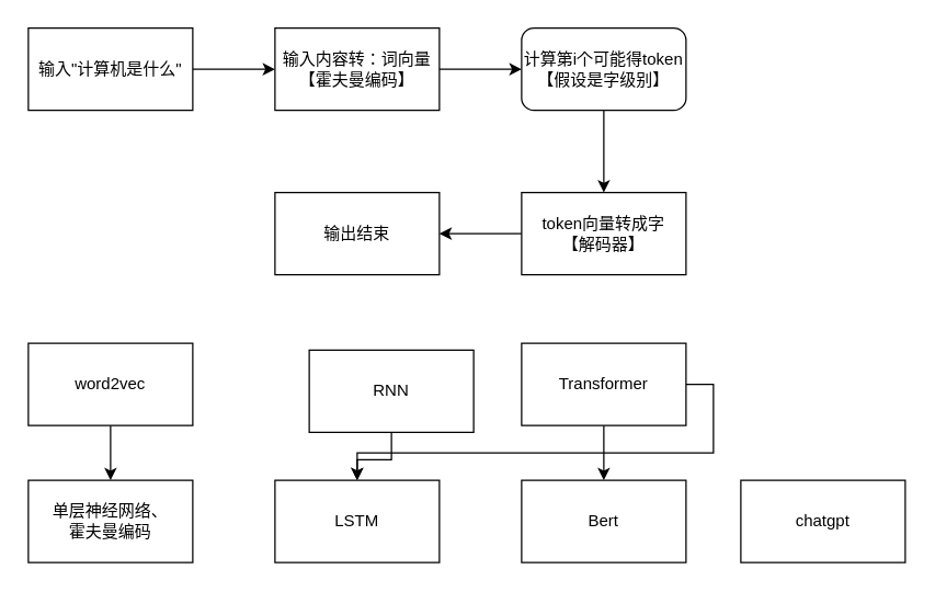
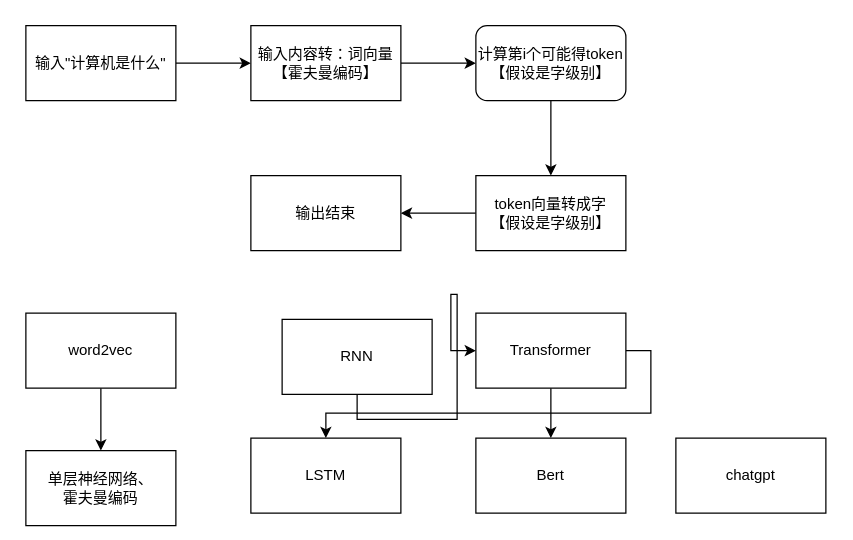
  <mxCell id="0" />
  <mxCell id="1" parent="0" />
  <mxCell id="2" style="edgeStyle=orthogonalEdgeStyle;rounded=0;orthogonalLoop=1;jettySize=auto;html=1;exitX=1;exitY=0.5;exitDx=0;exitDy=0;entryX=0;entryY=0.5;entryDx=0;entryDy=0;" edge="1" parent="1" source="3" target="5"><mxGeometry relative="1" as="geometry" /></mxCell>
  <mxCell id="3" value="输入&quot;计算机是什么&quot;" style="rounded=0;whiteSpace=wrap;html=1;" vertex="1" parent="1"><mxGeometry x="20" y="20" width="120" height="60" as="geometry" /></mxCell>
  <mxCell id="4" style="edgeStyle=orthogonalEdgeStyle;rounded=0;orthogonalLoop=1;jettySize=auto;html=1;exitX=1;exitY=0.5;exitDx=0;exitDy=0;entryX=0;entryY=0.5;entryDx=0;entryDy=0;" edge="1" parent="1" source="5" target="7"><mxGeometry relative="1" as="geometry" /></mxCell>
  <mxCell id="5" value="输入内容转：词向量【霍夫曼编码】" style="rounded=0;whiteSpace=wrap;html=1;" vertex="1" parent="1"><mxGeometry x="200" y="20" width="120" height="60" as="geometry" /></mxCell>
  <mxCell id="6" style="edgeStyle=orthogonalEdgeStyle;rounded=0;orthogonalLoop=1;jettySize=auto;html=1;exitX=0.5;exitY=1;exitDx=0;exitDy=0;entryX=0.5;entryY=0;entryDx=0;entryDy=0;" edge="1" parent="1" source="7" target="9"><mxGeometry relative="1" as="geometry" /></mxCell>
  <mxCell id="7" value="计算第i个可能得token【假设是字级别】" style="whiteSpace=wrap;html=1;rounded=1;" vertex="1" parent="1"><mxGeometry x="380" y="20" width="120" height="60" as="geometry" /></mxCell>
  <mxCell id="8" style="edgeStyle=orthogonalEdgeStyle;rounded=0;orthogonalLoop=1;jettySize=auto;html=1;exitX=0;exitY=0.5;exitDx=0;exitDy=0;entryX=1;entryY=0.5;entryDx=0;entryDy=0;" edge="1" parent="1" source="9" target="10"><mxGeometry relative="1" as="geometry" /></mxCell>
- <mxCell id="9" value="token向量转成字&lt;br&gt;【解码器】" style="rounded=0;whiteSpace=wrap;html=1;" vertex="1" parent="1"><mxGeometry x="380" y="140" width="120" height="60" as="geometry" /></mxCell>
+ <mxCell id="9" value="token向量转成字&lt;br&gt;【假设是字级别】" style="rounded=0;whiteSpace=wrap;html=1;" vertex="1" parent="1"><mxGeometry x="380" y="140" width="120" height="60" as="geometry" /></mxCell>
  <mxCell id="10" value="输出结束" style="rounded=0;whiteSpace=wrap;html=1;" vertex="1" parent="1"><mxGeometry x="200" y="140" width="120" height="60" as="geometry" /></mxCell>
  <mxCell id="11" style="edgeStyle=orthogonalEdgeStyle;rounded=0;orthogonalLoop=1;jettySize=auto;html=1;exitX=0.5;exitY=1;exitDx=0;exitDy=0;entryX=0.5;entryY=0;entryDx=0;entryDy=0;" edge="1" parent="1" source="12" target="17"><mxGeometry relative="1" as="geometry" /></mxCell>
  <mxCell id="12" value="word2vec" style="rounded=0;whiteSpace=wrap;html=1;" vertex="1" parent="1"><mxGeometry x="20" y="250" width="120" height="60" as="geometry" /></mxCell>
  <mxCell id="13" style="edgeStyle=orthogonalEdgeStyle;rounded=0;orthogonalLoop=1;jettySize=auto;html=1;exitX=0.5;exitY=1;exitDx=0;exitDy=0;entryX=0.5;entryY=0;entryDx=0;entryDy=0;" edge="1" parent="1" source="15" target="21"><mxGeometry relative="1" as="geometry" /></mxCell>
  <mxCell id="14" style="edgeStyle=orthogonalEdgeStyle;rounded=0;orthogonalLoop=1;jettySize=auto;html=1;exitX=1;exitY=0.5;exitDx=0;exitDy=0;" edge="1" parent="1" source="15" target="20"><mxGeometry relative="1" as="geometry" /></mxCell>
  <mxCell id="15" value="Transformer" style="rounded=0;whiteSpace=wrap;html=1;" vertex="1" parent="1"><mxGeometry x="380" y="250" width="120" height="60" as="geometry" /></mxCell>
  <mxCell id="16" value="chatgpt" style="rounded=0;whiteSpace=wrap;html=1;" vertex="1" parent="1"><mxGeometry x="540" y="350" width="120" height="60" as="geometry" /></mxCell>
- <mxCell id="17" value="单层神经网络、&lt;br&gt;霍夫曼编码" style="rounded=0;whiteSpace=wrap;html=1;" vertex="1" parent="1"><mxGeometry x="20" y="350" width="120" height="60" as="geometry" /></mxCell>
- <mxCell id="18" style="edgeStyle=orthogonalEdgeStyle;rounded=0;orthogonalLoop=1;jettySize=auto;html=1;exitX=0.5;exitY=1;exitDx=0;exitDy=0;" edge="1" parent="1" source="19" target="20"><mxGeometry relative="1" as="geometry" /></mxCell>
+ <mxCell id="17" value="单层神经网络、&lt;br&gt;霍夫曼编码" style="rounded=0;whiteSpace=wrap;html=1;" vertex="1" parent="1"><mxGeometry x="20" y="360" width="120" height="60" as="geometry" /></mxCell>
+ <mxCell id="18" style="edgeStyle=orthogonalEdgeStyle;rounded=0;orthogonalLoop=1;jettySize=auto;html=1;exitX=0.5;exitY=1;exitDx=0;exitDy=0;" edge="1" parent="1" source="19" target="15"><mxGeometry relative="1" as="geometry" /></mxCell>
  <mxCell id="19" value="RNN" style="rounded=0;whiteSpace=wrap;html=1;" vertex="1" parent="1"><mxGeometry x="225" y="255" width="120" height="60" as="geometry" /></mxCell>
  <mxCell id="20" value="LSTM" style="rounded=0;whiteSpace=wrap;html=1;" vertex="1" parent="1"><mxGeometry x="200" y="350" width="120" height="60" as="geometry" /></mxCell>
  <mxCell id="21" value="Bert" style="rounded=0;whiteSpace=wrap;html=1;" vertex="1" parent="1"><mxGeometry x="380" y="350" width="120" height="60" as="geometry" /></mxCell>
